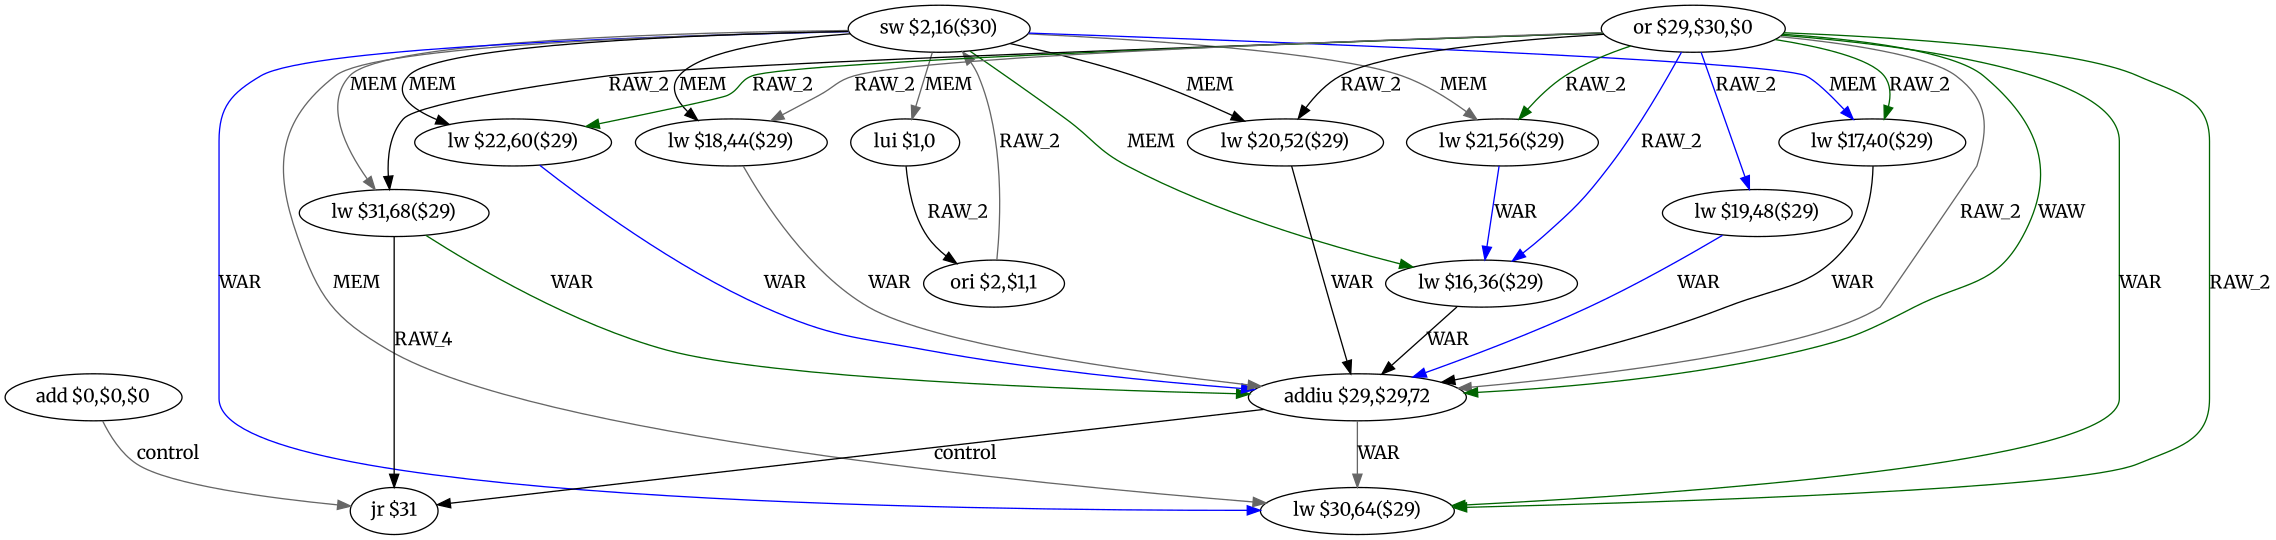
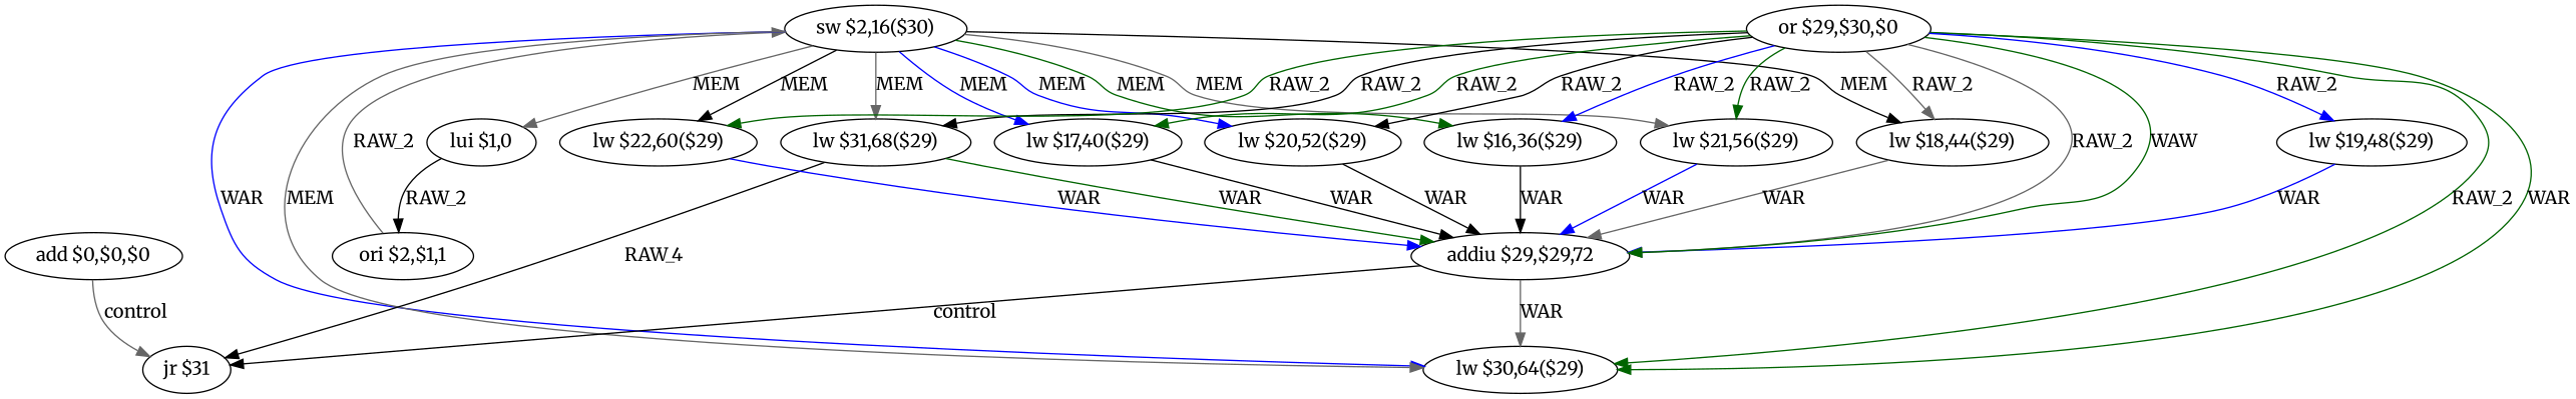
  digraph {
    fontname=Merriweather
    node [fontname=Merriweather shape=ellipse]
    edge [color=gray40 fontname=Merriweather]
    n1 [label="add $0,$0,$0"]
    n2 [label="jr $31"]
    n3 [label="lui $1,0"]
    n4 [label="ori $2,$1,1"]
    n5 [label="sw $2,16($30)"]
    n6 [label="lw $31,68($29)"]
    n7 [label="lw $30,64($29)"]
    n8 [label="lw $22,60($29)"]
    n9 [label="lw $21,56($29)"]
    n10 [label="lw $20,52($29)"]
    n11 [label="lw $18,44($29)"]
    n12 [label="lw $17,40($29)"]
    n13 [label="lw $16,36($29)"]
    n14 [label="addiu $29,$29,72"]
    n15 [label="lw $19,48($29)"]
    n16 [label="or $29,$30,$0"]
    n1 -> n2 [label=control]
    n3 -> n4 [color=black label=RAW_2]
    n4 -> n5 [label=RAW_2]
    n5 -> n3 [label=MEM]
    n5 -> n6 [label=MEM]
    n5 -> n7 [color=blue label=WAR]
    n5 -> n7 [label=MEM]
    n5 -> n8 [color=black label=MEM]
    n5 -> n9 [label=MEM]
-   n5 -> n10 [color=black label=MEM]
+   n5 -> n10 [color=blue label=MEM]
    n5 -> n11 [color=black label=MEM]
    n5 -> n12 [color=blue label=MEM]
    n5 -> n13 [color=darkgreen label=MEM]
    n6 -> n2 [color=black label=RAW_4]
    n6 -> n14 [color=darkgreen label=WAR]
    n8 -> n14 [color=blue label=WAR]
-   n9 -> n13 [color=blue label=WAR]
+   n9 -> n14 [color=blue label=WAR]
    n10 -> n14 [color=black label=WAR]
    n11 -> n14 [label=WAR]
    n12 -> n14 [color=black label=WAR]
    n13 -> n14 [color=black label=WAR]
    n14 -> n2 [color=black label=control]
    n14 -> n7 [label=WAR]
    n15 -> n14 [color=blue label=WAR]
    n16 -> n6 [color=black label=RAW_2]
    n16 -> n7 [color=darkgreen label=RAW_2]
    n16 -> n7 [color=darkgreen label=WAR]
    n16 -> n8 [color=darkgreen label=RAW_2]
    n16 -> n9 [color=darkgreen label=RAW_2]
    n16 -> n10 [color=black label=RAW_2]
    n16 -> n11 [label=RAW_2]
    n16 -> n12 [color=darkgreen label=RAW_2]
    n16 -> n13 [color=blue label=RAW_2]
    n16 -> n14 [label=RAW_2]
    n16 -> n14 [color=darkgreen label=WAW]
    n16 -> n15 [color=blue label=RAW_2]
  }
